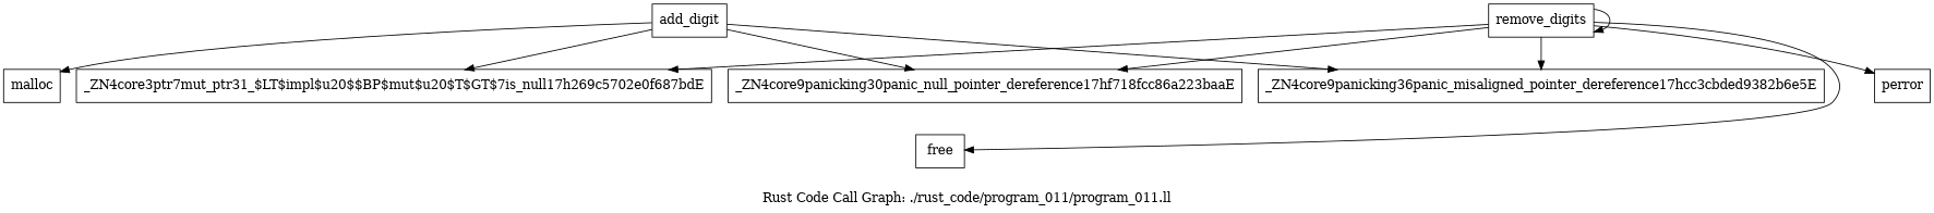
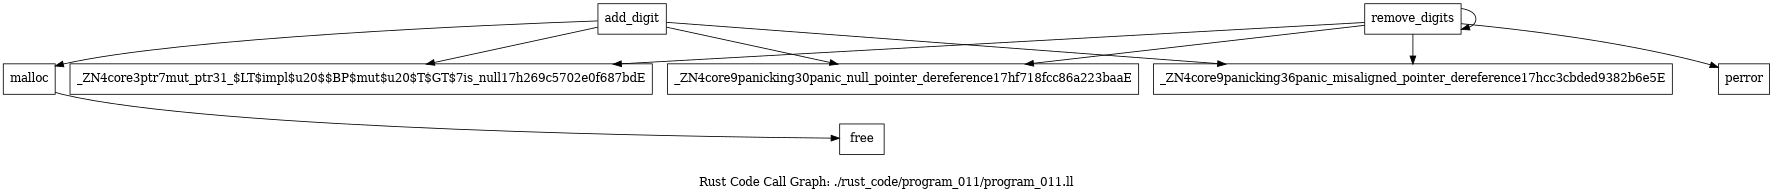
  digraph {
    label="Rust Code Call Graph: ./rust_code/program_011/program_011.ll"
    node [shape=record]
    n1 [label="{_ZN4core3ptr7mut_ptr31_$LT$impl$u20$$BP$mut$u20$T$GT$7is_null17h269c5702e0f687bdE}"]
    n2 [label="{add_digit}"]
    n3 [label="{malloc}"]
    n4 [label="{_ZN4core9panicking30panic_null_pointer_dereference17hf718fcc86a223baaE}"]
    n5 [label="{_ZN4core9panicking36panic_misaligned_pointer_dereference17hcc3cbded9382b6e5E}"]
    n6 [label="{perror}"]
    n7 [label="{remove_digits}"]
    n8 [label="{free}"]
    n2 -> n1
    n2 -> n3
    n2 -> n4
    n2 -> n5
    n7 -> n1
    n7 -> n4
    n7 -> n5
    n7 -> n6
    n7 -> n7
-   n7 -> n8
+   n3 -> n8
  }
